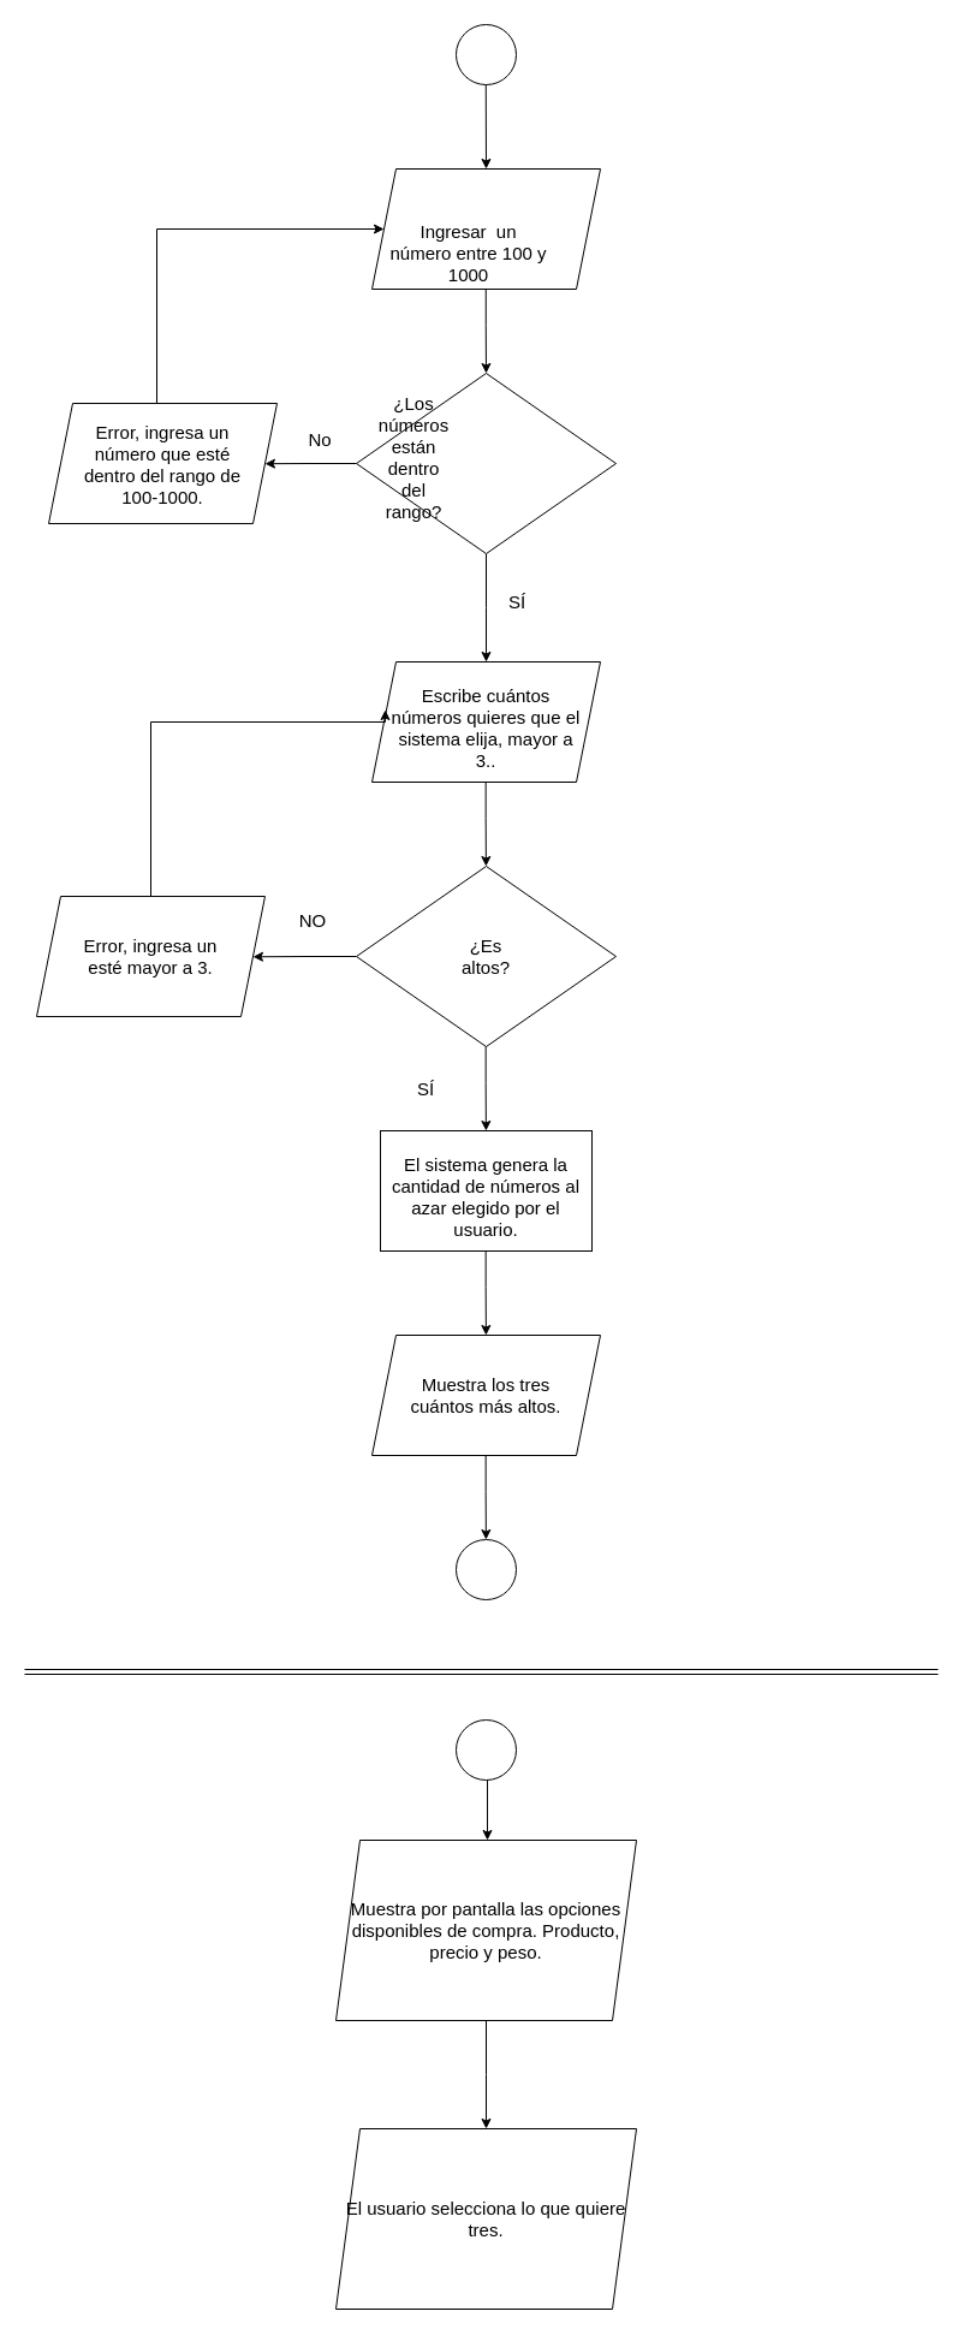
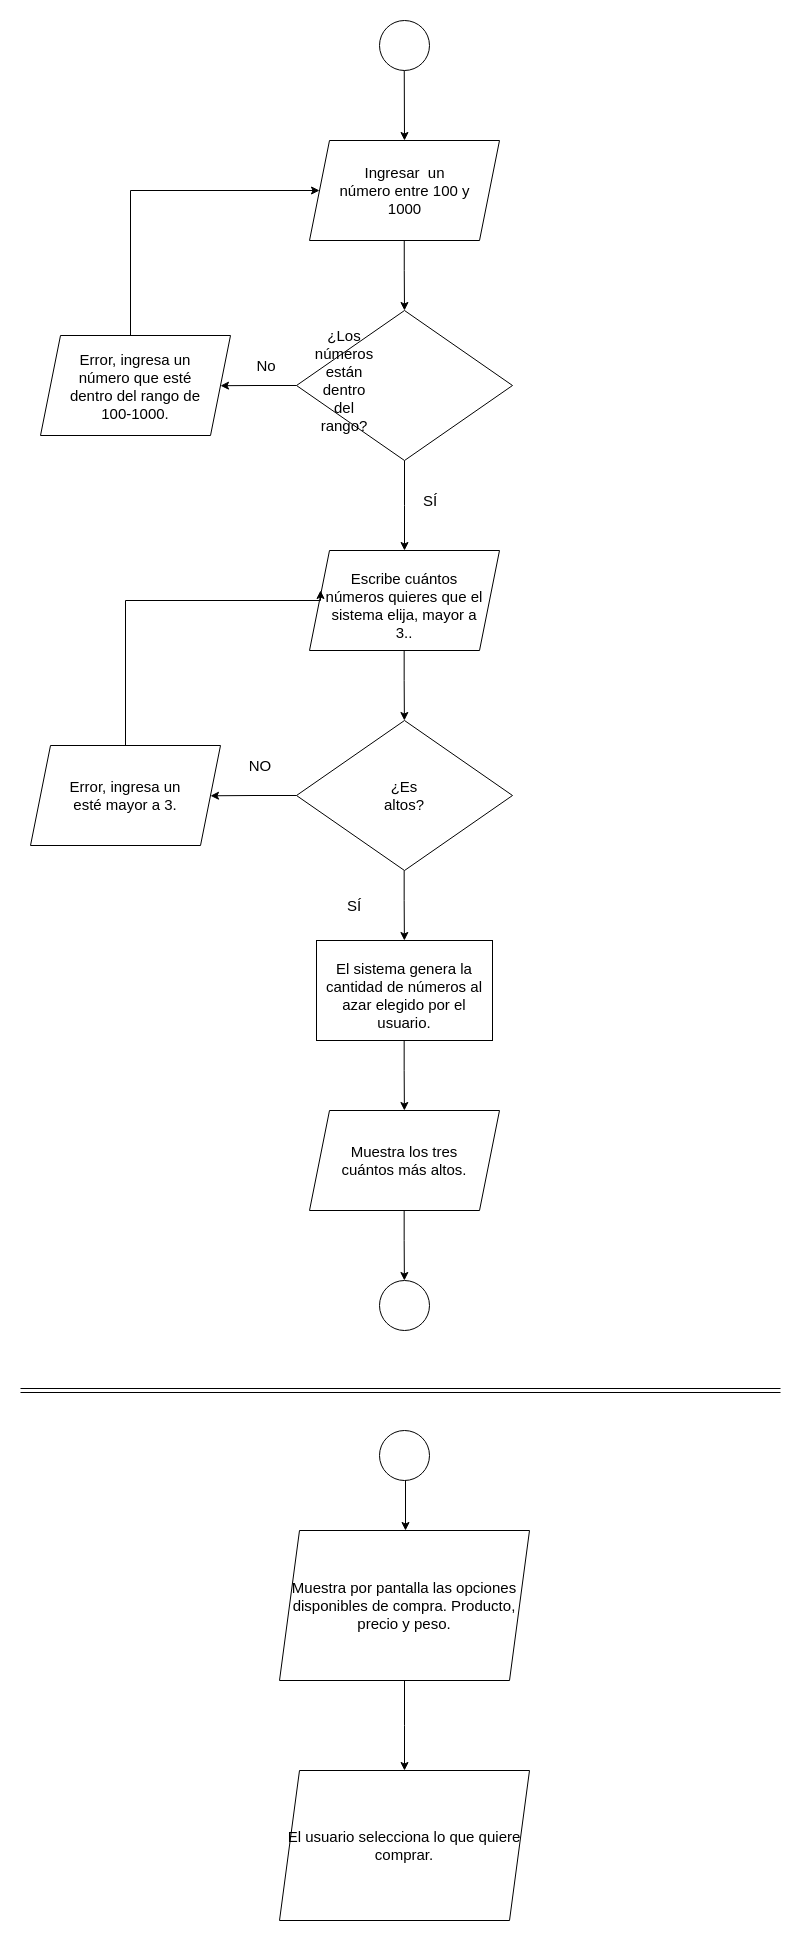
  <mxCell id="0" />
  <mxCell id="1" parent="0" />
  <mxCell id="2" value="" style="ellipse;whiteSpace=wrap;html=1;aspect=fixed;" vertex="1" parent="1"><mxGeometry x="379" y="20" width="50" height="50" as="geometry" /></mxCell>
  <mxCell id="3" value="" style="shape=parallelogram;perimeter=parallelogramPerimeter;whiteSpace=wrap;html=1;fixedSize=1;" vertex="1" parent="1"><mxGeometry x="309" y="140" width="190" height="100" as="geometry" /></mxCell>
- <mxCell id="4" value="Ingresar&amp;nbsp; un número entre 100 y 1000" style="text;html=1;strokeColor=none;fillColor=none;align=center;verticalAlign=middle;whiteSpace=wrap;rounded=0;fontSize=15;" vertex="1" parent="1"><mxGeometry x="321.75" y="190" width="134.5" height="40" as="geometry" /></mxCell>
+ <mxCell id="4" value="Ingresar&amp;nbsp; un número entre 100 y 1000" style="text;html=1;strokeColor=none;fillColor=none;align=center;verticalAlign=middle;whiteSpace=wrap;rounded=0;fontSize=15;" vertex="1" parent="1"><mxGeometry x="336.75" y="170" width="134.5" height="40" as="geometry" /></mxCell>
  <mxCell id="5" value="" style="endArrow=classic;html=1;rounded=0;fontSize=15;" edge="1" parent="1"><mxGeometry width="50" height="50" relative="1" as="geometry"><mxPoint x="403.76" y="70" as="sourcePoint" /><mxPoint x="404" y="140" as="targetPoint" /><Array as="points" /></mxGeometry></mxCell>
  <mxCell id="6" value="" style="endArrow=classic;html=1;rounded=0;fontSize=15;" edge="1" parent="1"><mxGeometry width="50" height="50" relative="1" as="geometry"><mxPoint x="403.76" y="240" as="sourcePoint" /><mxPoint x="404" y="310" as="targetPoint" /><Array as="points"><mxPoint x="403.76" y="270" /></Array></mxGeometry></mxCell>
  <mxCell id="7" value="" style="shape=parallelogram;perimeter=parallelogramPerimeter;whiteSpace=wrap;html=1;fixedSize=1;" vertex="1" parent="1"><mxGeometry x="309" y="550" width="190" height="100" as="geometry" /></mxCell>
  <mxCell id="8" value="Escribe cuántos números quieres que el sistema elija, mayor a 3.." style="text;html=1;strokeColor=none;fillColor=none;align=center;verticalAlign=middle;whiteSpace=wrap;rounded=0;fontSize=15;" vertex="1" parent="1"><mxGeometry x="324" y="590" width="160" height="30" as="geometry" /></mxCell>
  <mxCell id="9" value="" style="rounded=0;whiteSpace=wrap;html=1;fontSize=15;" vertex="1" parent="1"><mxGeometry x="316" y="940" width="176" height="100" as="geometry" /></mxCell>
  <mxCell id="10" value="El sistema genera la cantidad de números al azar elegido por el usuario." style="text;html=1;strokeColor=none;fillColor=none;align=center;verticalAlign=middle;whiteSpace=wrap;rounded=0;fontSize=15;" vertex="1" parent="1"><mxGeometry x="319" y="980" width="170" height="30" as="geometry" /></mxCell>
  <mxCell id="11" value="" style="endArrow=classic;html=1;rounded=0;fontSize=15;" edge="1" parent="1"><mxGeometry width="50" height="50" relative="1" as="geometry"><mxPoint x="403.66" y="650" as="sourcePoint" /><mxPoint x="403.9" y="720" as="targetPoint" /><Array as="points"><mxPoint x="403.66" y="680" /></Array></mxGeometry></mxCell>
  <mxCell id="12" value="" style="shape=parallelogram;perimeter=parallelogramPerimeter;whiteSpace=wrap;html=1;fixedSize=1;" vertex="1" parent="1"><mxGeometry x="309" y="1110" width="190" height="100" as="geometry" /></mxCell>
  <mxCell id="13" value="Muestra los tres cuántos más altos." style="text;html=1;strokeColor=none;fillColor=none;align=center;verticalAlign=middle;whiteSpace=wrap;rounded=0;fontSize=15;" vertex="1" parent="1"><mxGeometry x="339" y="1145" width="130" height="30" as="geometry" /></mxCell>
  <mxCell id="14" value="" style="endArrow=classic;html=1;rounded=0;fontSize=15;" edge="1" parent="1"><mxGeometry width="50" height="50" relative="1" as="geometry"><mxPoint x="403.66" y="870" as="sourcePoint" /><mxPoint x="403.9" y="940" as="targetPoint" /><Array as="points"><mxPoint x="403.66" y="900" /></Array></mxGeometry></mxCell>
  <mxCell id="15" value="" style="ellipse;whiteSpace=wrap;html=1;aspect=fixed;" vertex="1" parent="1"><mxGeometry x="379" y="1280" width="50" height="50" as="geometry" /></mxCell>
  <mxCell id="16" style="edgeStyle=orthogonalEdgeStyle;rounded=0;orthogonalLoop=1;jettySize=auto;html=1;exitX=0;exitY=0.5;exitDx=0;exitDy=0;fontSize=15;" edge="1" parent="1" source="18"><mxGeometry relative="1" as="geometry"><mxPoint x="220" y="385.19" as="targetPoint" /></mxGeometry></mxCell>
  <mxCell id="17" style="edgeStyle=orthogonalEdgeStyle;rounded=0;orthogonalLoop=1;jettySize=auto;html=1;fontSize=15;" edge="1" parent="1" source="18"><mxGeometry relative="1" as="geometry"><mxPoint x="404" y="550" as="targetPoint" /></mxGeometry></mxCell>
  <mxCell id="18" value="" style="rhombus;whiteSpace=wrap;html=1;fontSize=15;" vertex="1" parent="1"><mxGeometry x="296" y="310" width="216" height="150" as="geometry" /></mxCell>
  <mxCell id="19" value="¿Los números están dentro del rango?" style="text;html=1;strokeColor=none;fillColor=none;align=center;verticalAlign=middle;whiteSpace=wrap;rounded=0;fontSize=15;" vertex="1" parent="1"><mxGeometry x="314" y="365" width="60" height="30" as="geometry" /></mxCell>
  <mxCell id="20" value="No" style="text;html=1;strokeColor=none;fillColor=none;align=center;verticalAlign=middle;whiteSpace=wrap;rounded=0;fontSize=15;" vertex="1" parent="1"><mxGeometry x="236" y="350" width="60" height="30" as="geometry" /></mxCell>
  <mxCell id="21" value="" style="shape=parallelogram;perimeter=parallelogramPerimeter;whiteSpace=wrap;html=1;fixedSize=1;" vertex="1" parent="1"><mxGeometry x="40" y="335" width="190" height="100" as="geometry" /></mxCell>
  <mxCell id="22" value="&lt;div&gt;Error, ingresa un número que esté dentro del rango de 100-1000.&lt;/div&gt;&lt;div&gt;&lt;br&gt;&lt;/div&gt;" style="text;html=1;strokeColor=none;fillColor=none;align=center;verticalAlign=middle;whiteSpace=wrap;rounded=0;fontSize=15;" vertex="1" parent="1"><mxGeometry x="60" y="360" width="150" height="70" as="geometry" /></mxCell>
  <mxCell id="23" value="" style="endArrow=classic;html=1;rounded=0;fontSize=15;entryX=0;entryY=0.5;entryDx=0;entryDy=0;" edge="1" parent="1" target="3"><mxGeometry width="50" height="50" relative="1" as="geometry"><mxPoint x="130" y="335" as="sourcePoint" /><mxPoint x="130" y="160" as="targetPoint" /><Array as="points"><mxPoint x="130" y="190" /></Array></mxGeometry></mxCell>
  <mxCell id="24" value="SÍ" style="text;html=1;strokeColor=none;fillColor=none;align=center;verticalAlign=middle;whiteSpace=wrap;rounded=0;fontSize=15;" vertex="1" parent="1"><mxGeometry x="400" y="485" width="60" height="30" as="geometry" /></mxCell>
  <mxCell id="25" style="edgeStyle=orthogonalEdgeStyle;rounded=0;orthogonalLoop=1;jettySize=auto;html=1;exitX=0;exitY=0.5;exitDx=0;exitDy=0;fontSize=15;" edge="1" parent="1" source="26"><mxGeometry relative="1" as="geometry"><mxPoint x="210" y="795.276" as="targetPoint" /></mxGeometry></mxCell>
  <mxCell id="26" value="" style="rhombus;whiteSpace=wrap;html=1;fontSize=15;" vertex="1" parent="1"><mxGeometry x="296" y="720" width="216" height="150" as="geometry" /></mxCell>
  <mxCell id="27" value="¿Es altos?" style="text;html=1;strokeColor=none;fillColor=none;align=center;verticalAlign=middle;whiteSpace=wrap;rounded=0;fontSize=15;" vertex="1" parent="1"><mxGeometry x="374" y="780" width="60" height="30" as="geometry" /></mxCell>
  <mxCell id="28" value="&lt;div&gt;SÍ&lt;br&gt;&lt;/div&gt;" style="text;html=1;strokeColor=none;fillColor=none;align=center;verticalAlign=middle;whiteSpace=wrap;rounded=0;fontSize=15;" vertex="1" parent="1"><mxGeometry x="324" y="890" width="60" height="30" as="geometry" /></mxCell>
  <mxCell id="29" value="&lt;div&gt;NO&lt;/div&gt;" style="text;html=1;strokeColor=none;fillColor=none;align=center;verticalAlign=middle;whiteSpace=wrap;rounded=0;fontSize=15;" vertex="1" parent="1"><mxGeometry x="230" y="750" width="60" height="30" as="geometry" /></mxCell>
  <mxCell id="30" style="edgeStyle=orthogonalEdgeStyle;rounded=0;orthogonalLoop=1;jettySize=auto;html=1;exitX=0.5;exitY=0;exitDx=0;exitDy=0;fontSize=15;entryX=0.058;entryY=0.4;entryDx=0;entryDy=0;entryPerimeter=0;" edge="1" parent="1" source="31" target="7"><mxGeometry relative="1" as="geometry"><mxPoint x="125" y="590" as="targetPoint" /><Array as="points"><mxPoint x="125" y="600" /><mxPoint x="320" y="600" /></Array></mxGeometry></mxCell>
  <mxCell id="31" value="" style="shape=parallelogram;perimeter=parallelogramPerimeter;whiteSpace=wrap;html=1;fixedSize=1;" vertex="1" parent="1"><mxGeometry x="30" y="745" width="190" height="100" as="geometry" /></mxCell>
  <mxCell id="32" value="Error, ingresa un esté mayor a 3." style="text;html=1;strokeColor=none;fillColor=none;align=center;verticalAlign=middle;whiteSpace=wrap;rounded=0;fontSize=15;" vertex="1" parent="1"><mxGeometry x="55" y="780" width="140" height="30" as="geometry" /></mxCell>
  <mxCell id="33" value="" style="endArrow=classic;html=1;rounded=0;fontSize=15;" edge="1" parent="1"><mxGeometry width="50" height="50" relative="1" as="geometry"><mxPoint x="403.66" y="1040" as="sourcePoint" /><mxPoint x="403.9" y="1110" as="targetPoint" /><Array as="points"><mxPoint x="403.66" y="1070" /></Array></mxGeometry></mxCell>
  <mxCell id="34" value="" style="endArrow=classic;html=1;rounded=0;fontSize=15;" edge="1" parent="1"><mxGeometry width="50" height="50" relative="1" as="geometry"><mxPoint x="403.66" y="1210" as="sourcePoint" /><mxPoint x="403.9" y="1280" as="targetPoint" /><Array as="points"><mxPoint x="403.66" y="1240" /></Array></mxGeometry></mxCell>
  <mxCell id="35" value="" style="shape=link;html=1;rounded=0;fontSize=15;" edge="1" parent="1"><mxGeometry width="100" relative="1" as="geometry"><mxPoint x="20" y="1390" as="sourcePoint" /><mxPoint x="780" y="1390" as="targetPoint" /></mxGeometry></mxCell>
  <mxCell id="36" value="" style="ellipse;whiteSpace=wrap;html=1;aspect=fixed;" vertex="1" parent="1"><mxGeometry x="379" y="1430" width="50" height="50" as="geometry" /></mxCell>
  <mxCell id="37" value="" style="endArrow=classic;html=1;rounded=0;fontSize=15;" edge="1" parent="1"><mxGeometry width="50" height="50" relative="1" as="geometry"><mxPoint x="405" y="1480" as="sourcePoint" /><mxPoint x="405" y="1530" as="targetPoint" /></mxGeometry></mxCell>
  <mxCell id="38" style="edgeStyle=orthogonalEdgeStyle;rounded=0;orthogonalLoop=1;jettySize=auto;html=1;fontSize=15;" edge="1" parent="1" source="39"><mxGeometry relative="1" as="geometry"><mxPoint x="404" y="1770" as="targetPoint" /></mxGeometry></mxCell>
  <mxCell id="39" value="Muestra por pantalla las opciones disponibles de compra. Producto, precio y peso." style="shape=parallelogram;perimeter=parallelogramPerimeter;whiteSpace=wrap;html=1;fixedSize=1;fontSize=15;" vertex="1" parent="1"><mxGeometry x="279" y="1530" width="250" height="150" as="geometry" /></mxCell>
- <mxCell id="40" value="El usuario selecciona lo que quiere tres." style="shape=parallelogram;perimeter=parallelogramPerimeter;whiteSpace=wrap;html=1;fixedSize=1;fontSize=15;" vertex="1" parent="1"><mxGeometry x="279" y="1770" width="250" height="150" as="geometry" /></mxCell>
+ <mxCell id="40" value="El usuario selecciona lo que quiere comprar." style="shape=parallelogram;perimeter=parallelogramPerimeter;whiteSpace=wrap;html=1;fixedSize=1;fontSize=15;" vertex="1" parent="1"><mxGeometry x="279" y="1770" width="250" height="150" as="geometry" /></mxCell>
